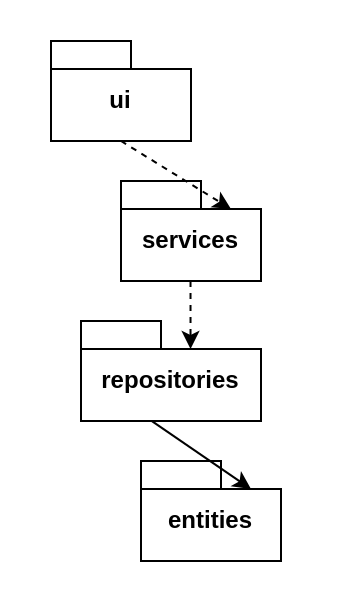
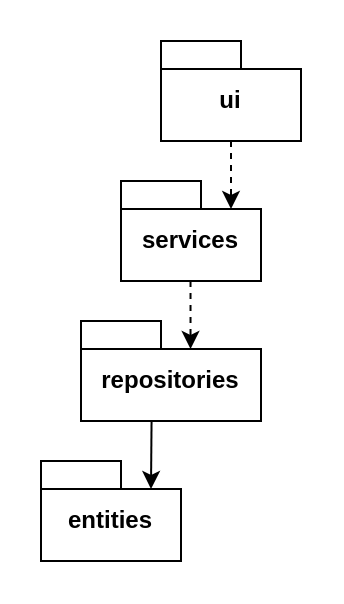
  <mxCell id="0" />
  <mxCell id="1" parent="0" />
- <mxCell id="2" value="ui" style="shape=folder;fontStyle=1;spacingTop=10;tabWidth=40;tabHeight=14;tabPosition=left;html=1;whiteSpace=wrap;" parent="1" vertex="1"><mxGeometry x="25" y="20" width="70" height="50" as="geometry" /></mxCell>
+ <mxCell id="2" value="ui" style="shape=folder;fontStyle=1;spacingTop=10;tabWidth=40;tabHeight=14;tabPosition=left;html=1;whiteSpace=wrap;" parent="1" vertex="1"><mxGeometry x="80" y="20" width="70" height="50" as="geometry" /></mxCell>
  <mxCell id="3" value="services" style="shape=folder;fontStyle=1;spacingTop=10;tabWidth=40;tabHeight=14;tabPosition=left;html=1;whiteSpace=wrap;" parent="1" vertex="1"><mxGeometry x="60" y="90" width="70" height="50" as="geometry" /></mxCell>
  <mxCell id="4" value="" style="endArrow=classic;html=1;rounded=0;dashed=1;exitX=0.5;exitY=1;exitDx=0;exitDy=0;exitPerimeter=0;entryX=0;entryY=0;entryDx=55;entryDy=14;entryPerimeter=0;" parent="1" source="2" target="3" edge="1"><mxGeometry width="50" height="50" relative="1" as="geometry"><mxPoint x="250" y="110" as="sourcePoint" /><mxPoint x="115" y="90" as="targetPoint" /></mxGeometry></mxCell>
  <mxCell id="5" value="" style="endArrow=classic;html=1;rounded=0;dashed=1;exitX=0.5;exitY=1;exitDx=0;exitDy=0;exitPerimeter=0;entryX=0;entryY=0;entryDx=55;entryDy=14;entryPerimeter=0;" parent="1" edge="1"><mxGeometry width="50" height="50" relative="1" as="geometry"><mxPoint x="94.76" y="140" as="sourcePoint" /><mxPoint x="94.76" y="174" as="targetPoint" /></mxGeometry></mxCell>
  <mxCell id="6" value="repositories" style="shape=folder;fontStyle=1;spacingTop=10;tabWidth=40;tabHeight=14;tabPosition=left;html=1;whiteSpace=wrap;" parent="1" vertex="1"><mxGeometry x="40" y="160" width="90" height="50" as="geometry" /></mxCell>
- <mxCell id="7" value="entities" style="shape=folder;fontStyle=1;spacingTop=10;tabWidth=40;tabHeight=14;tabPosition=left;html=1;whiteSpace=wrap;" parent="1" vertex="1"><mxGeometry x="70" y="230" width="70" height="50" as="geometry" /></mxCell>
+ <mxCell id="7" value="entities" style="shape=folder;fontStyle=1;spacingTop=10;tabWidth=40;tabHeight=14;tabPosition=left;html=1;whiteSpace=wrap;" parent="1" vertex="1"><mxGeometry x="20" y="230" width="70" height="50" as="geometry" /></mxCell>
  <mxCell id="8" value="" style="endArrow=classic;html=1;rounded=0;dashed=0;exitX=0.392;exitY=0.999;exitDx=0;exitDy=0;exitPerimeter=0;entryX=0;entryY=0;entryDx=55;entryDy=14;entryPerimeter=0;" parent="1" source="6" target="7" edge="1"><mxGeometry width="50" height="50" relative="1" as="geometry"><mxPoint x="210" y="250" as="sourcePoint" /><mxPoint x="75" y="230" as="targetPoint" /></mxGeometry></mxCell>
